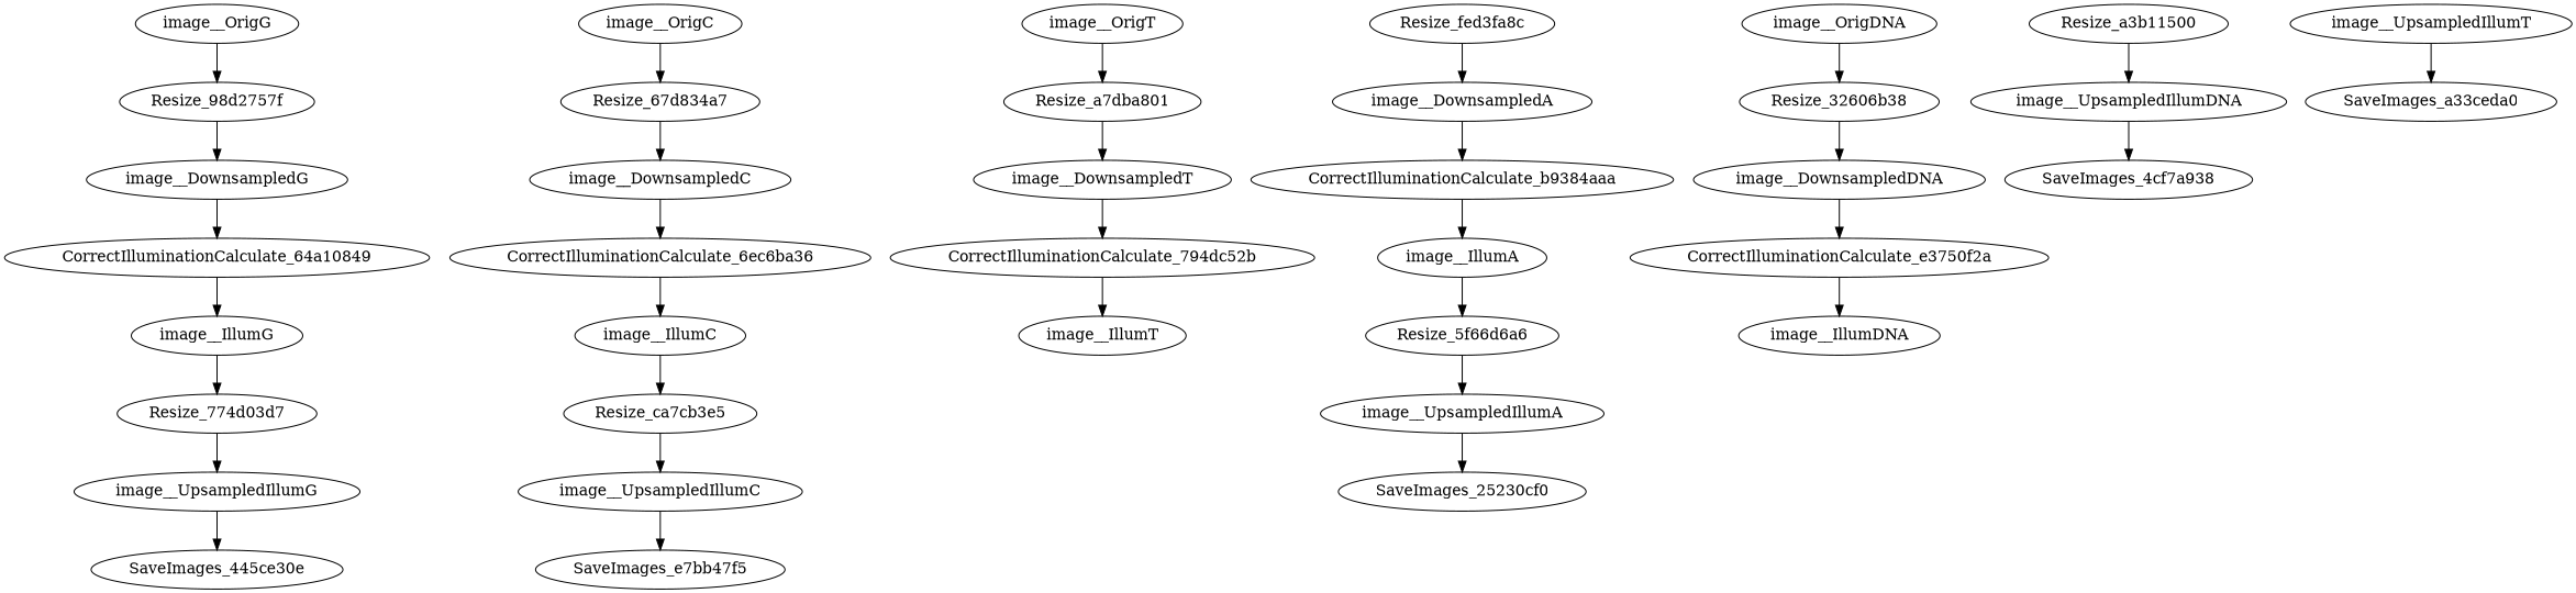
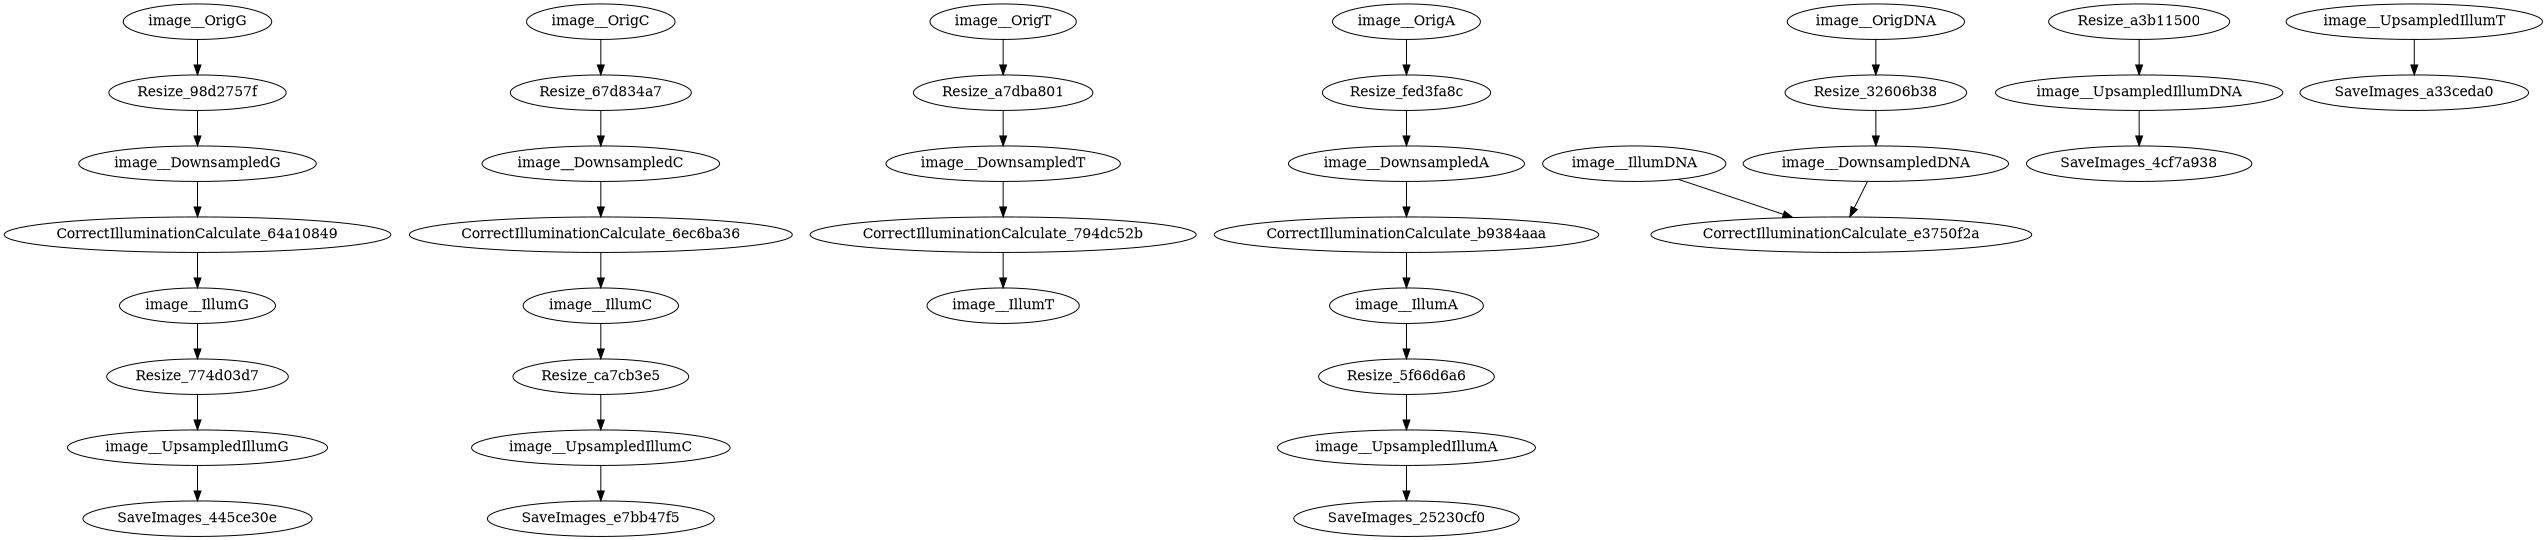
  strict digraph {
    node [type=image]
    image__IllumG
    CorrectIlluminationCalculate_64a10849 [type=module]
    Resize_774d03d7 [type=module]
    image__IllumC
    CorrectIlluminationCalculate_6ec6ba36 [type=module]
    Resize_ca7cb3e5 [type=module]
    image__IllumT
    CorrectIlluminationCalculate_794dc52b [type=module]
    image__IllumA
    CorrectIlluminationCalculate_b9384aaa [type=module]
    Resize_5f66d6a6 [type=module]
    image__IllumDNA
    CorrectIlluminationCalculate_e3750f2a [type=module]
    image__DownsampledDNA
    Resize_32606b38 [type=module]
    image__UpsampledIllumA
    SaveImages_25230cf0 [type=module]
    image__DownsampledC
    Resize_67d834a7 [type=module]
    image__UpsampledIllumG
    SaveImages_445ce30e [type=module]
    image__DownsampledG
    Resize_98d2757f [type=module]
    image__UpsampledIllumDNA
    Resize_a3b11500 [type=module]
    SaveImages_4cf7a938 [type=module]
    image__DownsampledT
    Resize_a7dba801 [type=module]
    image__UpsampledIllumT
    SaveImages_a33ceda0 [type=module]
    image__UpsampledIllumC
    SaveImages_e7bb47f5 [type=module]
    image__DownsampledA
    Resize_fed3fa8c [type=module]
+   image__OrigA
    image__OrigC
    image__OrigDNA
    image__OrigG
    image__OrigT
    image__IllumG -> Resize_774d03d7
    CorrectIlluminationCalculate_64a10849 -> image__IllumG
    Resize_774d03d7 -> image__UpsampledIllumG
    image__IllumC -> Resize_ca7cb3e5
    CorrectIlluminationCalculate_6ec6ba36 -> image__IllumC
    Resize_ca7cb3e5 -> image__UpsampledIllumC
    CorrectIlluminationCalculate_794dc52b -> image__IllumT
    image__IllumA -> Resize_5f66d6a6
    CorrectIlluminationCalculate_b9384aaa -> image__IllumA
    Resize_5f66d6a6 -> image__UpsampledIllumA
-   CorrectIlluminationCalculate_e3750f2a -> image__IllumDNA
+   image__IllumDNA -> CorrectIlluminationCalculate_e3750f2a
    image__DownsampledDNA -> CorrectIlluminationCalculate_e3750f2a
    Resize_32606b38 -> image__DownsampledDNA
    image__UpsampledIllumA -> SaveImages_25230cf0
    image__DownsampledC -> CorrectIlluminationCalculate_6ec6ba36
    Resize_67d834a7 -> image__DownsampledC
    image__UpsampledIllumG -> SaveImages_445ce30e
    image__DownsampledG -> CorrectIlluminationCalculate_64a10849
    Resize_98d2757f -> image__DownsampledG
    image__UpsampledIllumDNA -> SaveImages_4cf7a938
    Resize_a3b11500 -> image__UpsampledIllumDNA
    image__DownsampledT -> CorrectIlluminationCalculate_794dc52b
    Resize_a7dba801 -> image__DownsampledT
    image__UpsampledIllumT -> SaveImages_a33ceda0
    image__UpsampledIllumC -> SaveImages_e7bb47f5
    image__DownsampledA -> CorrectIlluminationCalculate_b9384aaa
    Resize_fed3fa8c -> image__DownsampledA
+   image__OrigA -> Resize_fed3fa8c
    image__OrigC -> Resize_67d834a7
    image__OrigDNA -> Resize_32606b38
    image__OrigG -> Resize_98d2757f
    image__OrigT -> Resize_a7dba801
  }
